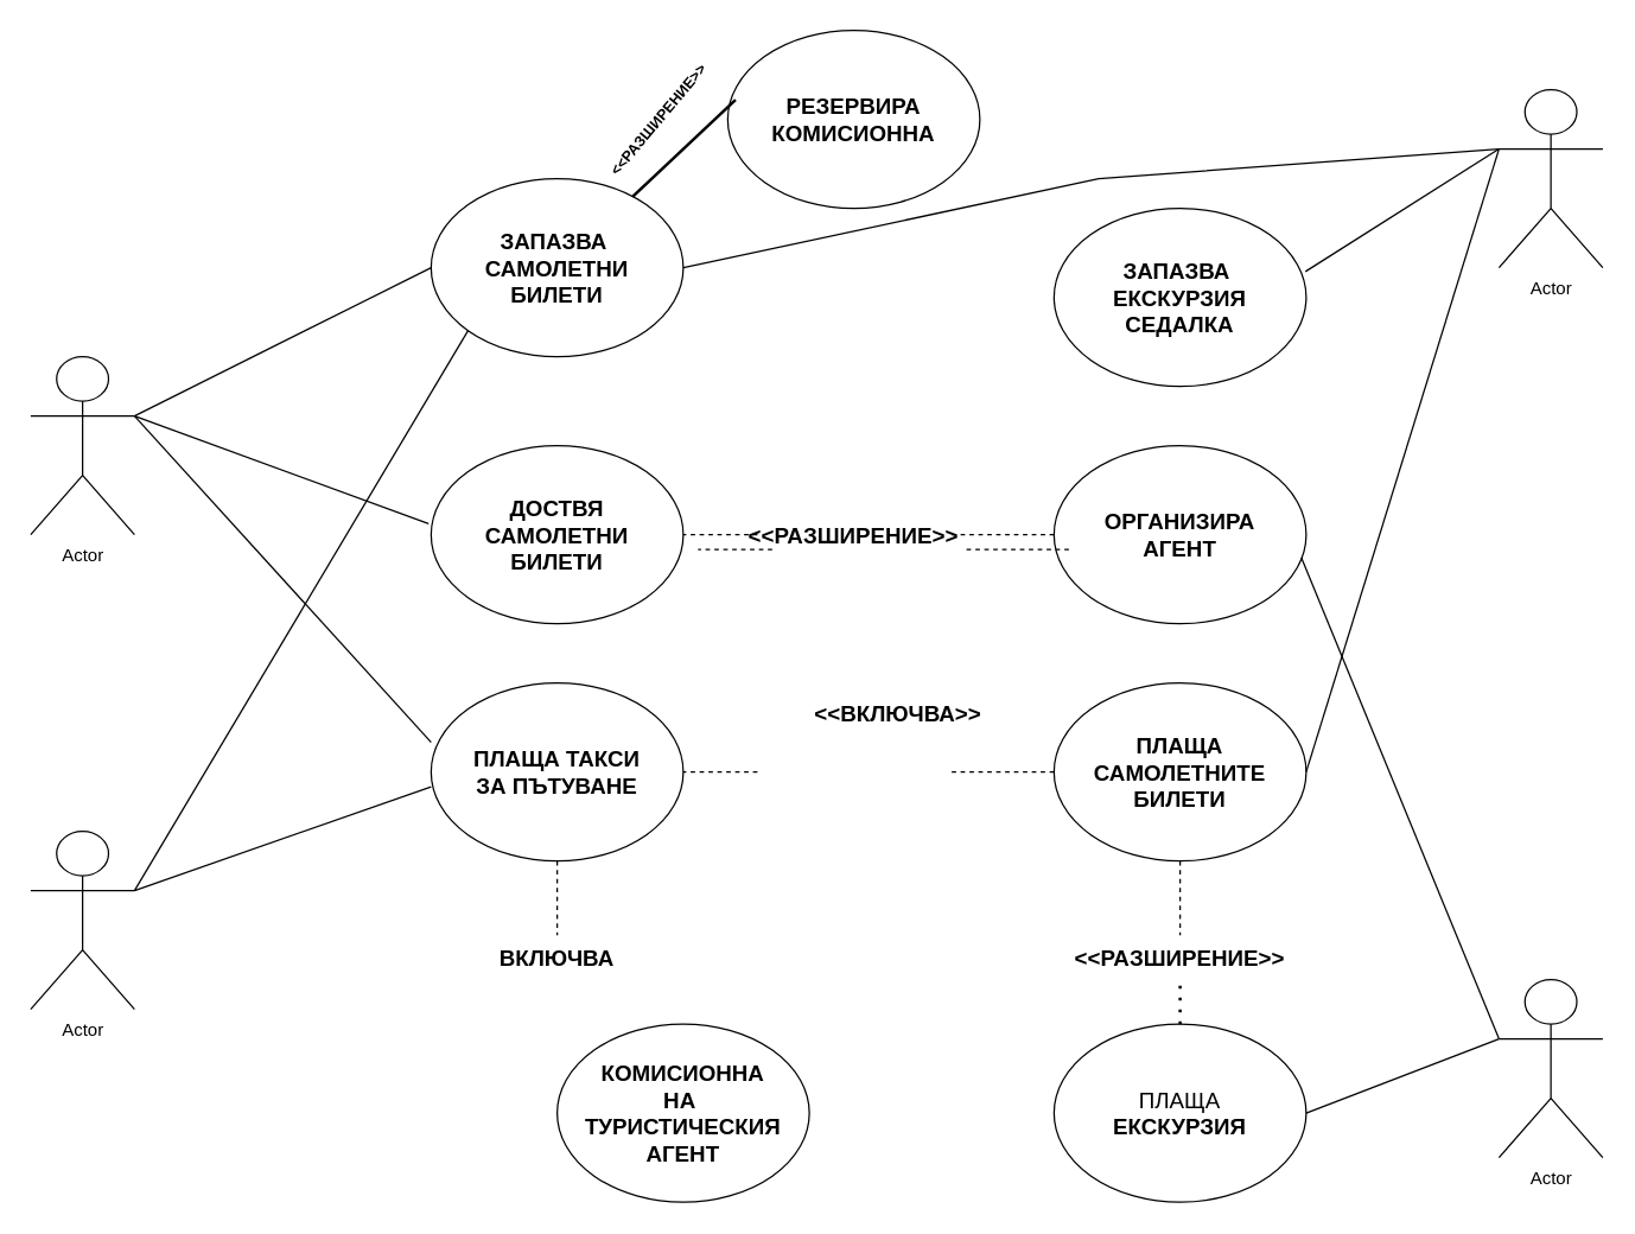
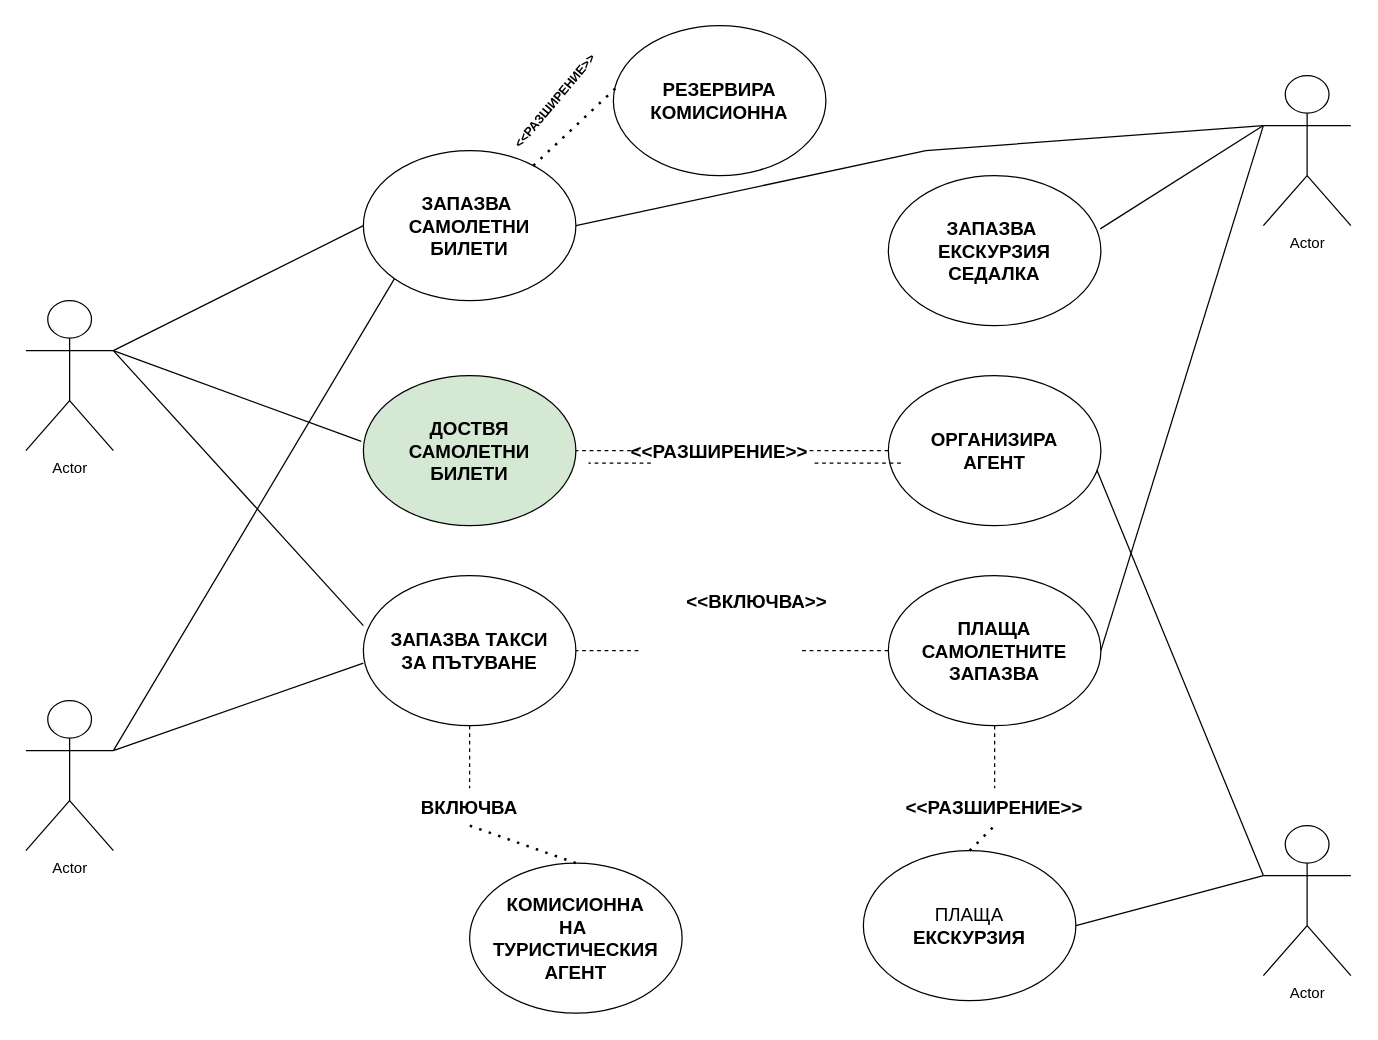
  <mxCell id="0" />
  <mxCell id="1" parent="0" />
  <mxCell id="2" value="Actor" style="shape=umlActor;verticalLabelPosition=bottom;verticalAlign=top;html=1;outlineConnect=0;" vertex="1" parent="1"><mxGeometry x="20" y="240" width="70" height="120" as="geometry" /></mxCell>
  <mxCell id="3" value="Actor" style="shape=umlActor;verticalLabelPosition=bottom;verticalAlign=top;html=1;outlineConnect=0;" vertex="1" parent="1"><mxGeometry x="20" y="560" width="70" height="120" as="geometry" /></mxCell>
  <mxCell id="4" value="&lt;div style=&quot;font-size: 15px;&quot;&gt;&lt;b&gt;&lt;font style=&quot;font-size: 15px;&quot;&gt;ЗАПАЗВА&amp;nbsp;&lt;/font&gt;&lt;/b&gt;&lt;/div&gt;&lt;div style=&quot;font-size: 15px;&quot;&gt;&lt;b&gt;&lt;font style=&quot;font-size: 15px;&quot;&gt;САМОЛЕТНИ&lt;/font&gt;&lt;/b&gt;&lt;/div&gt;&lt;div style=&quot;font-size: 15px;&quot;&gt;&lt;b&gt;&lt;font style=&quot;font-size: 15px;&quot;&gt;БИЛЕТИ&lt;/font&gt;&lt;/b&gt;&lt;br&gt;&lt;/div&gt;" style="ellipse;whiteSpace=wrap;html=1;" vertex="1" parent="1"><mxGeometry x="290" y="120" width="170" height="120" as="geometry" /></mxCell>
- <mxCell id="5" value="&lt;div style=&quot;font-size: 15px;&quot;&gt;&lt;b&gt;&lt;font style=&quot;font-size: 15px;&quot;&gt;ДОСТВЯ&lt;/font&gt;&lt;/b&gt;&lt;/div&gt;&lt;div style=&quot;font-size: 15px;&quot;&gt;&lt;b&gt;&lt;font style=&quot;font-size: 15px;&quot;&gt;САМОЛЕТНИ&lt;/font&gt;&lt;/b&gt;&lt;/div&gt;&lt;b&gt;&lt;font style=&quot;font-size: 15px;&quot;&gt;БИЛЕТИ&lt;/font&gt;&lt;/b&gt;" style="ellipse;whiteSpace=wrap;html=1;" vertex="1" parent="1"><mxGeometry x="290" y="300" width="170" height="120" as="geometry" /></mxCell>
- <mxCell id="6" value="&lt;div style=&quot;font-size: 15px;&quot;&gt;&lt;b&gt;&lt;font style=&quot;font-size: 15px;&quot;&gt;ПЛАЩА ТАКСИ&lt;/font&gt;&lt;/b&gt;&lt;/div&gt;&lt;div style=&quot;font-size: 15px;&quot;&gt;&lt;b&gt;&lt;font style=&quot;font-size: 15px;&quot;&gt;ЗА ПЪТУВАНЕ&lt;/font&gt;&lt;/b&gt;&lt;br&gt;&lt;/div&gt;" style="ellipse;whiteSpace=wrap;html=1;" vertex="1" parent="1"><mxGeometry x="290" y="460" width="170" height="120" as="geometry" /></mxCell>
+ <mxCell id="5" value="&lt;div style=&quot;font-size: 15px;&quot;&gt;&lt;b&gt;&lt;font style=&quot;font-size: 15px;&quot;&gt;ДОСТВЯ&lt;/font&gt;&lt;/b&gt;&lt;/div&gt;&lt;div style=&quot;font-size: 15px;&quot;&gt;&lt;b&gt;&lt;font style=&quot;font-size: 15px;&quot;&gt;САМОЛЕТНИ&lt;/font&gt;&lt;/b&gt;&lt;/div&gt;&lt;b&gt;&lt;font style=&quot;font-size: 15px;&quot;&gt;БИЛЕТИ&lt;/font&gt;&lt;/b&gt;" style="ellipse;whiteSpace=wrap;html=1;fillColor=#d5e8d4;" vertex="1" parent="1"><mxGeometry x="290" y="300" width="170" height="120" as="geometry" /></mxCell>
+ <mxCell id="6" value="&lt;div style=&quot;font-size: 15px;&quot;&gt;&lt;b&gt;&lt;font style=&quot;font-size: 15px;&quot;&gt;ЗАПАЗВА ТАКСИ&lt;/font&gt;&lt;/b&gt;&lt;/div&gt;&lt;div style=&quot;font-size: 15px;&quot;&gt;&lt;b&gt;&lt;font style=&quot;font-size: 15px;&quot;&gt;ЗА ПЪТУВАНЕ&lt;/font&gt;&lt;/b&gt;&lt;br&gt;&lt;/div&gt;" style="ellipse;whiteSpace=wrap;html=1;" vertex="1" parent="1"><mxGeometry x="290" y="460" width="170" height="120" as="geometry" /></mxCell>
  <mxCell id="7" value="&lt;div style=&quot;font-size: 15px;&quot;&gt;&lt;font style=&quot;font-size: 15px;&quot;&gt;&lt;b&gt;КОМИСИОННА&lt;/b&gt;&lt;/font&gt;&lt;/div&gt;&lt;div style=&quot;font-size: 15px;&quot;&gt;&lt;font style=&quot;font-size: 15px;&quot;&gt;&lt;b&gt;НА&amp;nbsp;&lt;/b&gt;&lt;/font&gt;&lt;/div&gt;&lt;div style=&quot;font-size: 15px;&quot;&gt;&lt;font style=&quot;font-size: 15px;&quot;&gt;&lt;b&gt;ТУРИСТИЧЕСКИЯ&lt;/b&gt;&lt;/font&gt;&lt;/div&gt;&lt;div style=&quot;font-size: 15px;&quot;&gt;&lt;font style=&quot;font-size: 15px;&quot;&gt;&lt;b&gt;АГЕНТ&lt;/b&gt;&lt;/font&gt;&lt;br&gt;&lt;/div&gt;" style="ellipse;whiteSpace=wrap;html=1;align=center;" vertex="1" parent="1"><mxGeometry x="375" y="690" width="170" height="120" as="geometry" /></mxCell>
  <mxCell id="8" value="" style="endArrow=none;html=1;rounded=0;entryX=0;entryY=0.5;entryDx=0;entryDy=0;" edge="1" parent="1" target="4"><mxGeometry width="50" height="50" relative="1" as="geometry"><mxPoint x="90" y="280" as="sourcePoint" /><mxPoint x="200" y="270" as="targetPoint" /></mxGeometry></mxCell>
  <mxCell id="9" value="" style="endArrow=none;html=1;rounded=0;exitX=1;exitY=0.333;exitDx=0;exitDy=0;exitPerimeter=0;entryX=-0.01;entryY=0.438;entryDx=0;entryDy=0;entryPerimeter=0;" edge="1" parent="1" source="2" target="5"><mxGeometry width="50" height="50" relative="1" as="geometry"><mxPoint x="530" y="490" as="sourcePoint" /><mxPoint x="580" y="440" as="targetPoint" /></mxGeometry></mxCell>
  <mxCell id="10" value="" style="endArrow=none;html=1;rounded=0;exitX=1;exitY=0.333;exitDx=0;exitDy=0;exitPerimeter=0;entryX=0;entryY=0.333;entryDx=0;entryDy=0;entryPerimeter=0;" edge="1" parent="1" source="2" target="6"><mxGeometry width="50" height="50" relative="1" as="geometry"><mxPoint x="530" y="490" as="sourcePoint" /><mxPoint x="580" y="440" as="targetPoint" /></mxGeometry></mxCell>
  <mxCell id="11" value="" style="endArrow=none;html=1;rounded=0;exitX=1;exitY=0.333;exitDx=0;exitDy=0;exitPerimeter=0;entryX=0;entryY=1;entryDx=0;entryDy=0;" edge="1" parent="1" source="3" target="4"><mxGeometry width="50" height="50" relative="1" as="geometry"><mxPoint x="530" y="490" as="sourcePoint" /><mxPoint x="580" y="440" as="targetPoint" /></mxGeometry></mxCell>
  <mxCell id="12" value="" style="endArrow=none;html=1;rounded=0;exitX=1;exitY=0.333;exitDx=0;exitDy=0;exitPerimeter=0;" edge="1" parent="1" source="3"><mxGeometry width="50" height="50" relative="1" as="geometry"><mxPoint x="530" y="490" as="sourcePoint" /><mxPoint x="290" y="530" as="targetPoint" /></mxGeometry></mxCell>
  <mxCell id="13" value="" style="endArrow=none;dashed=1;html=1;rounded=0;exitX=0.5;exitY=1;exitDx=0;exitDy=0;" edge="1" parent="1" source="6"><mxGeometry width="50" height="50" relative="1" as="geometry"><mxPoint x="530" y="490" as="sourcePoint" /><mxPoint x="375" y="630" as="targetPoint" /></mxGeometry></mxCell>
  <mxCell id="14" value="&lt;b style=&quot;font-size: 15px;&quot;&gt;ВКЛЮЧВА&lt;/b&gt;" style="text;html=1;strokeColor=none;fillColor=none;align=center;verticalAlign=middle;whiteSpace=wrap;rounded=0;" vertex="1" parent="1"><mxGeometry x="345" y="630" width="60" height="30" as="geometry" /></mxCell>
+ <mxCell id="15" value="" style="endArrow=none;dashed=1;html=1;dashPattern=1 3;strokeWidth=2;rounded=0;exitX=0.5;exitY=0;exitDx=0;exitDy=0;entryX=0.5;entryY=1;entryDx=0;entryDy=0;" edge="1" parent="1" source="7" target="14"><mxGeometry width="50" height="50" relative="1" as="geometry"><mxPoint x="530" y="490" as="sourcePoint" /><mxPoint x="580" y="440" as="targetPoint" /></mxGeometry></mxCell>
  <mxCell id="16" value="&lt;div style=&quot;font-size: 15px;&quot;&gt;&lt;b&gt;&lt;font style=&quot;font-size: 15px;&quot;&gt;РЕЗЕРВИРА&lt;/font&gt;&lt;/b&gt;&lt;/div&gt;&lt;div style=&quot;font-size: 15px;&quot;&gt;&lt;b&gt;&lt;font style=&quot;font-size: 15px;&quot;&gt;КОМИСИОННА&lt;/font&gt;&lt;br&gt;&lt;/b&gt;&lt;/div&gt;" style="ellipse;whiteSpace=wrap;html=1;" vertex="1" parent="1"><mxGeometry x="490" y="20" width="170" height="120" as="geometry" /></mxCell>
  <mxCell id="17" value="&lt;div style=&quot;font-size: 15px;&quot;&gt;&lt;b&gt;&lt;font style=&quot;font-size: 15px;&quot;&gt;ЗАПАЗВА&amp;nbsp;&lt;/font&gt;&lt;/b&gt;&lt;/div&gt;&lt;div style=&quot;font-size: 15px;&quot;&gt;&lt;b&gt;&lt;font style=&quot;font-size: 15px;&quot;&gt;EКСКУРЗИЯ&lt;/font&gt;&lt;/b&gt;&lt;/div&gt;&lt;div style=&quot;font-size: 15px;&quot;&gt;&lt;b&gt;&lt;font style=&quot;font-size: 15px;&quot;&gt;СЕДАЛКА&lt;br&gt;&lt;/font&gt;&lt;/b&gt;&lt;/div&gt;" style="ellipse;whiteSpace=wrap;html=1;" vertex="1" parent="1"><mxGeometry x="710" y="140" width="170" height="120" as="geometry" /></mxCell>
  <mxCell id="18" value="&lt;div style=&quot;font-size: 15px;&quot;&gt;&lt;b&gt;&lt;font style=&quot;font-size: 15px;&quot;&gt;ОРГАНИЗИРА&lt;/font&gt;&lt;/b&gt;&lt;/div&gt;&lt;div style=&quot;font-size: 15px;&quot;&gt;&lt;b&gt;АГЕНТ&lt;/b&gt;&lt;br&gt;&lt;/div&gt;" style="ellipse;whiteSpace=wrap;html=1;" vertex="1" parent="1"><mxGeometry x="710" y="300" width="170" height="120" as="geometry" /></mxCell>
- <mxCell id="19" value="&lt;div style=&quot;font-size: 15px;&quot;&gt;&lt;b&gt;&lt;font style=&quot;font-size: 15px;&quot;&gt;ПЛАЩА САМОЛЕТНИТЕ&lt;/font&gt;&lt;/b&gt;&lt;/div&gt;&lt;div style=&quot;font-size: 15px;&quot;&gt;&lt;b&gt;БИЛЕТИ&lt;/b&gt;&lt;br&gt;&lt;/div&gt;" style="ellipse;whiteSpace=wrap;html=1;" vertex="1" parent="1"><mxGeometry x="710" y="460" width="170" height="120" as="geometry" /></mxCell>
- <mxCell id="20" value="&lt;div style=&quot;font-size: 15px;&quot;&gt;&lt;font style=&quot;font-size: 15px;&quot;&gt;ПЛАЩА&lt;/font&gt;&lt;/div&gt;&lt;div style=&quot;font-size: 15px;&quot;&gt;&lt;font style=&quot;font-size: 15px;&quot;&gt;&lt;b&gt;ЕКСКУРЗИЯ&lt;/b&gt;&lt;/font&gt;&lt;/div&gt;" style="ellipse;whiteSpace=wrap;html=1;align=center;" vertex="1" parent="1"><mxGeometry x="710" y="690" width="170" height="120" as="geometry" /></mxCell>
+ <mxCell id="19" value="&lt;div style=&quot;font-size: 15px;&quot;&gt;&lt;b&gt;&lt;font style=&quot;font-size: 15px;&quot;&gt;ПЛАЩА САМОЛЕТНИТЕ&lt;/font&gt;&lt;/b&gt;&lt;/div&gt;&lt;div style=&quot;font-size: 15px;&quot;&gt;&lt;b&gt;ЗАПАЗВА&lt;/b&gt;&lt;br&gt;&lt;/div&gt;" style="ellipse;whiteSpace=wrap;html=1;" vertex="1" parent="1"><mxGeometry x="710" y="460" width="170" height="120" as="geometry" /></mxCell>
+ <mxCell id="20" value="&lt;div style=&quot;font-size: 15px;&quot;&gt;&lt;font style=&quot;font-size: 15px;&quot;&gt;ПЛАЩА&lt;/font&gt;&lt;/div&gt;&lt;div style=&quot;font-size: 15px;&quot;&gt;&lt;font style=&quot;font-size: 15px;&quot;&gt;&lt;b&gt;ЕКСКУРЗИЯ&lt;/b&gt;&lt;/font&gt;&lt;/div&gt;" style="ellipse;whiteSpace=wrap;html=1;align=center;" vertex="1" parent="1"><mxGeometry x="690" y="680" width="170" height="120" as="geometry" /></mxCell>
  <mxCell id="21" value="" style="endArrow=none;dashed=1;html=1;rounded=0;exitX=0.5;exitY=1;exitDx=0;exitDy=0;" edge="1" parent="1" source="19"><mxGeometry width="50" height="50" relative="1" as="geometry"><mxPoint x="950" y="490" as="sourcePoint" /><mxPoint x="795" y="630" as="targetPoint" /></mxGeometry></mxCell>
  <mxCell id="22" value="&lt;font size=&quot;1&quot;&gt;&lt;b style=&quot;font-size: 15px;&quot;&gt;&amp;lt;&amp;lt;РАЗШИРЕНИЕ&amp;gt;&amp;gt;&lt;/b&gt;&lt;/font&gt;" style="text;html=1;strokeColor=none;fillColor=none;align=center;verticalAlign=middle;whiteSpace=wrap;rounded=0;" vertex="1" parent="1"><mxGeometry x="765" y="630" width="60" height="30" as="geometry" /></mxCell>
  <mxCell id="23" value="" style="endArrow=none;dashed=1;html=1;dashPattern=1 3;strokeWidth=2;rounded=0;exitX=0.5;exitY=0;exitDx=0;exitDy=0;entryX=0.5;entryY=1;entryDx=0;entryDy=0;" edge="1" parent="1" source="20" target="22"><mxGeometry width="50" height="50" relative="1" as="geometry"><mxPoint x="950" y="490" as="sourcePoint" /><mxPoint x="1000" y="440" as="targetPoint" /></mxGeometry></mxCell>
  <mxCell id="24" value="Actor" style="shape=umlActor;verticalLabelPosition=bottom;verticalAlign=top;html=1;outlineConnect=0;" vertex="1" parent="1"><mxGeometry x="1010" y="660" width="70" height="120" as="geometry" /></mxCell>
  <mxCell id="25" value="Actor" style="shape=umlActor;verticalLabelPosition=bottom;verticalAlign=top;html=1;outlineConnect=0;" vertex="1" parent="1"><mxGeometry x="1010" y="60" width="70" height="120" as="geometry" /></mxCell>
  <mxCell id="26" value="&lt;font size=&quot;1&quot;&gt;&lt;b style=&quot;font-size: 15px;&quot;&gt;&amp;lt;&amp;lt;РАЗШИРЕНИЕ&amp;gt;&amp;gt;&lt;/b&gt;&lt;/font&gt;" style="text;html=1;strokeColor=none;fillColor=none;align=center;verticalAlign=middle;whiteSpace=wrap;rounded=0;" vertex="1" parent="1"><mxGeometry x="545" y="345" width="60" height="30" as="geometry" /></mxCell>
  <mxCell id="27" value="" style="endArrow=none;dashed=1;html=1;rounded=0;entryX=1;entryY=0.5;entryDx=0;entryDy=0;" edge="1" parent="1" target="5"><mxGeometry width="50" height="50" relative="1" as="geometry"><mxPoint x="510" y="360" as="sourcePoint" /><mxPoint x="385" y="640" as="targetPoint" /></mxGeometry></mxCell>
  <mxCell id="28" value="" style="endArrow=none;dashed=1;html=1;rounded=0;exitX=0;exitY=0.5;exitDx=0;exitDy=0;" edge="1" parent="1" source="18"><mxGeometry width="50" height="50" relative="1" as="geometry"><mxPoint x="520" y="370" as="sourcePoint" /><mxPoint x="640" y="360" as="targetPoint" /><Array as="points"><mxPoint x="670" y="360" /></Array></mxGeometry></mxCell>
  <mxCell id="29" value="&lt;font size=&quot;1&quot;&gt;&lt;b style=&quot;font-size: 15px;&quot;&gt;&amp;lt;&amp;lt;ВКЛЮЧВА&amp;gt;&amp;gt;&lt;/b&gt;&lt;/font&gt;" style="text;html=1;strokeColor=none;fillColor=none;align=center;verticalAlign=middle;whiteSpace=wrap;rounded=0;" vertex="1" parent="1"><mxGeometry x="575" y="465" width="60" height="30" as="geometry" /></mxCell>
  <mxCell id="30" value="" style="endArrow=none;dashed=1;html=1;rounded=0;entryX=1;entryY=0.5;entryDx=0;entryDy=0;" edge="1" parent="1"><mxGeometry width="50" height="50" relative="1" as="geometry"><mxPoint x="510" y="520" as="sourcePoint" /><mxPoint x="460" y="520" as="targetPoint" /></mxGeometry></mxCell>
  <mxCell id="31" value="" style="endArrow=none;dashed=1;html=1;rounded=0;exitX=0;exitY=0.5;exitDx=0;exitDy=0;" edge="1" parent="1"><mxGeometry width="50" height="50" relative="1" as="geometry"><mxPoint x="710" y="520" as="sourcePoint" /><mxPoint x="640" y="520" as="targetPoint" /><Array as="points"><mxPoint x="670" y="520" /></Array></mxGeometry></mxCell>
  <mxCell id="32" value="&lt;font size=&quot;1&quot;&gt;&lt;b&gt;&amp;lt;&amp;lt;РАЗШИРЕНИЕ&amp;gt;&amp;gt;&lt;/b&gt;&lt;/font&gt;" style="text;html=1;strokeColor=none;fillColor=none;align=center;verticalAlign=middle;whiteSpace=wrap;rounded=0;rotation=-50;" vertex="1" parent="1"><mxGeometry x="403.24" y="59.84" width="80" height="40" as="geometry" /></mxCell>
  <mxCell id="33" value="" style="endArrow=none;dashed=1;html=1;rounded=0;entryX=1;entryY=0.5;entryDx=0;entryDy=0;" edge="1" parent="1"><mxGeometry width="50" height="50" relative="1" as="geometry"><mxPoint x="520" y="370" as="sourcePoint" /><mxPoint x="470" y="370" as="targetPoint" /></mxGeometry></mxCell>
  <mxCell id="34" value="" style="endArrow=none;dashed=1;html=1;rounded=0;exitX=0;exitY=0.5;exitDx=0;exitDy=0;" edge="1" parent="1"><mxGeometry width="50" height="50" relative="1" as="geometry"><mxPoint x="720" y="370" as="sourcePoint" /><mxPoint x="650" y="370" as="targetPoint" /><Array as="points"><mxPoint x="680" y="370" /></Array></mxGeometry></mxCell>
- <mxCell id="35" value="" style="endArrow=none;dashed=0;html=1;dashPattern=1 3;strokeWidth=2;rounded=0;entryX=0.031;entryY=0.39;entryDx=0;entryDy=0;entryPerimeter=0;" edge="1" parent="1" source="4" target="16"><mxGeometry width="50" height="50" relative="1" as="geometry"><mxPoint x="460" y="540" as="sourcePoint" /><mxPoint x="510" y="490" as="targetPoint" /></mxGeometry></mxCell>
+ <mxCell id="35" value="" style="endArrow=none;dashed=1;html=1;dashPattern=1 3;strokeWidth=2;rounded=0;entryX=0.031;entryY=0.39;entryDx=0;entryDy=0;entryPerimeter=0;" edge="1" parent="1" source="4" target="16"><mxGeometry width="50" height="50" relative="1" as="geometry"><mxPoint x="460" y="540" as="sourcePoint" /><mxPoint x="510" y="490" as="targetPoint" /></mxGeometry></mxCell>
  <mxCell id="36" value="" style="endArrow=none;html=1;rounded=0;entryX=0;entryY=0.333;entryDx=0;entryDy=0;entryPerimeter=0;exitX=0.997;exitY=0.355;exitDx=0;exitDy=0;exitPerimeter=0;" edge="1" parent="1" source="17" target="25"><mxGeometry width="50" height="50" relative="1" as="geometry"><mxPoint x="890" y="180" as="sourcePoint" /><mxPoint x="510" y="530" as="targetPoint" /></mxGeometry></mxCell>
  <mxCell id="37" value="" style="endArrow=none;html=1;rounded=0;exitX=0;exitY=0.333;exitDx=0;exitDy=0;exitPerimeter=0;entryX=1;entryY=0.5;entryDx=0;entryDy=0;" edge="1" parent="1" source="24" target="20"><mxGeometry width="50" height="50" relative="1" as="geometry"><mxPoint x="460" y="580" as="sourcePoint" /><mxPoint x="890" y="740" as="targetPoint" /></mxGeometry></mxCell>
  <mxCell id="38" value="" style="endArrow=none;html=1;rounded=0;exitX=1;exitY=0.5;exitDx=0;exitDy=0;" edge="1" parent="1" source="4"><mxGeometry width="50" height="50" relative="1" as="geometry"><mxPoint x="460" y="580" as="sourcePoint" /><mxPoint x="1010" y="100" as="targetPoint" /><Array as="points"><mxPoint x="740" y="120" /></Array></mxGeometry></mxCell>
  <mxCell id="39" value="" style="endArrow=none;html=1;rounded=0;exitX=1;exitY=0.5;exitDx=0;exitDy=0;" edge="1" parent="1" source="19"><mxGeometry width="50" height="50" relative="1" as="geometry"><mxPoint x="460" y="580" as="sourcePoint" /><mxPoint x="1010" y="100" as="targetPoint" /></mxGeometry></mxCell>
  <mxCell id="40" value="" style="endArrow=none;html=1;rounded=0;exitX=0;exitY=0.333;exitDx=0;exitDy=0;exitPerimeter=0;entryX=0.981;entryY=0.629;entryDx=0;entryDy=0;entryPerimeter=0;" edge="1" parent="1" source="24" target="18"><mxGeometry width="50" height="50" relative="1" as="geometry"><mxPoint x="460" y="580" as="sourcePoint" /><mxPoint x="510" y="530" as="targetPoint" /></mxGeometry></mxCell>
